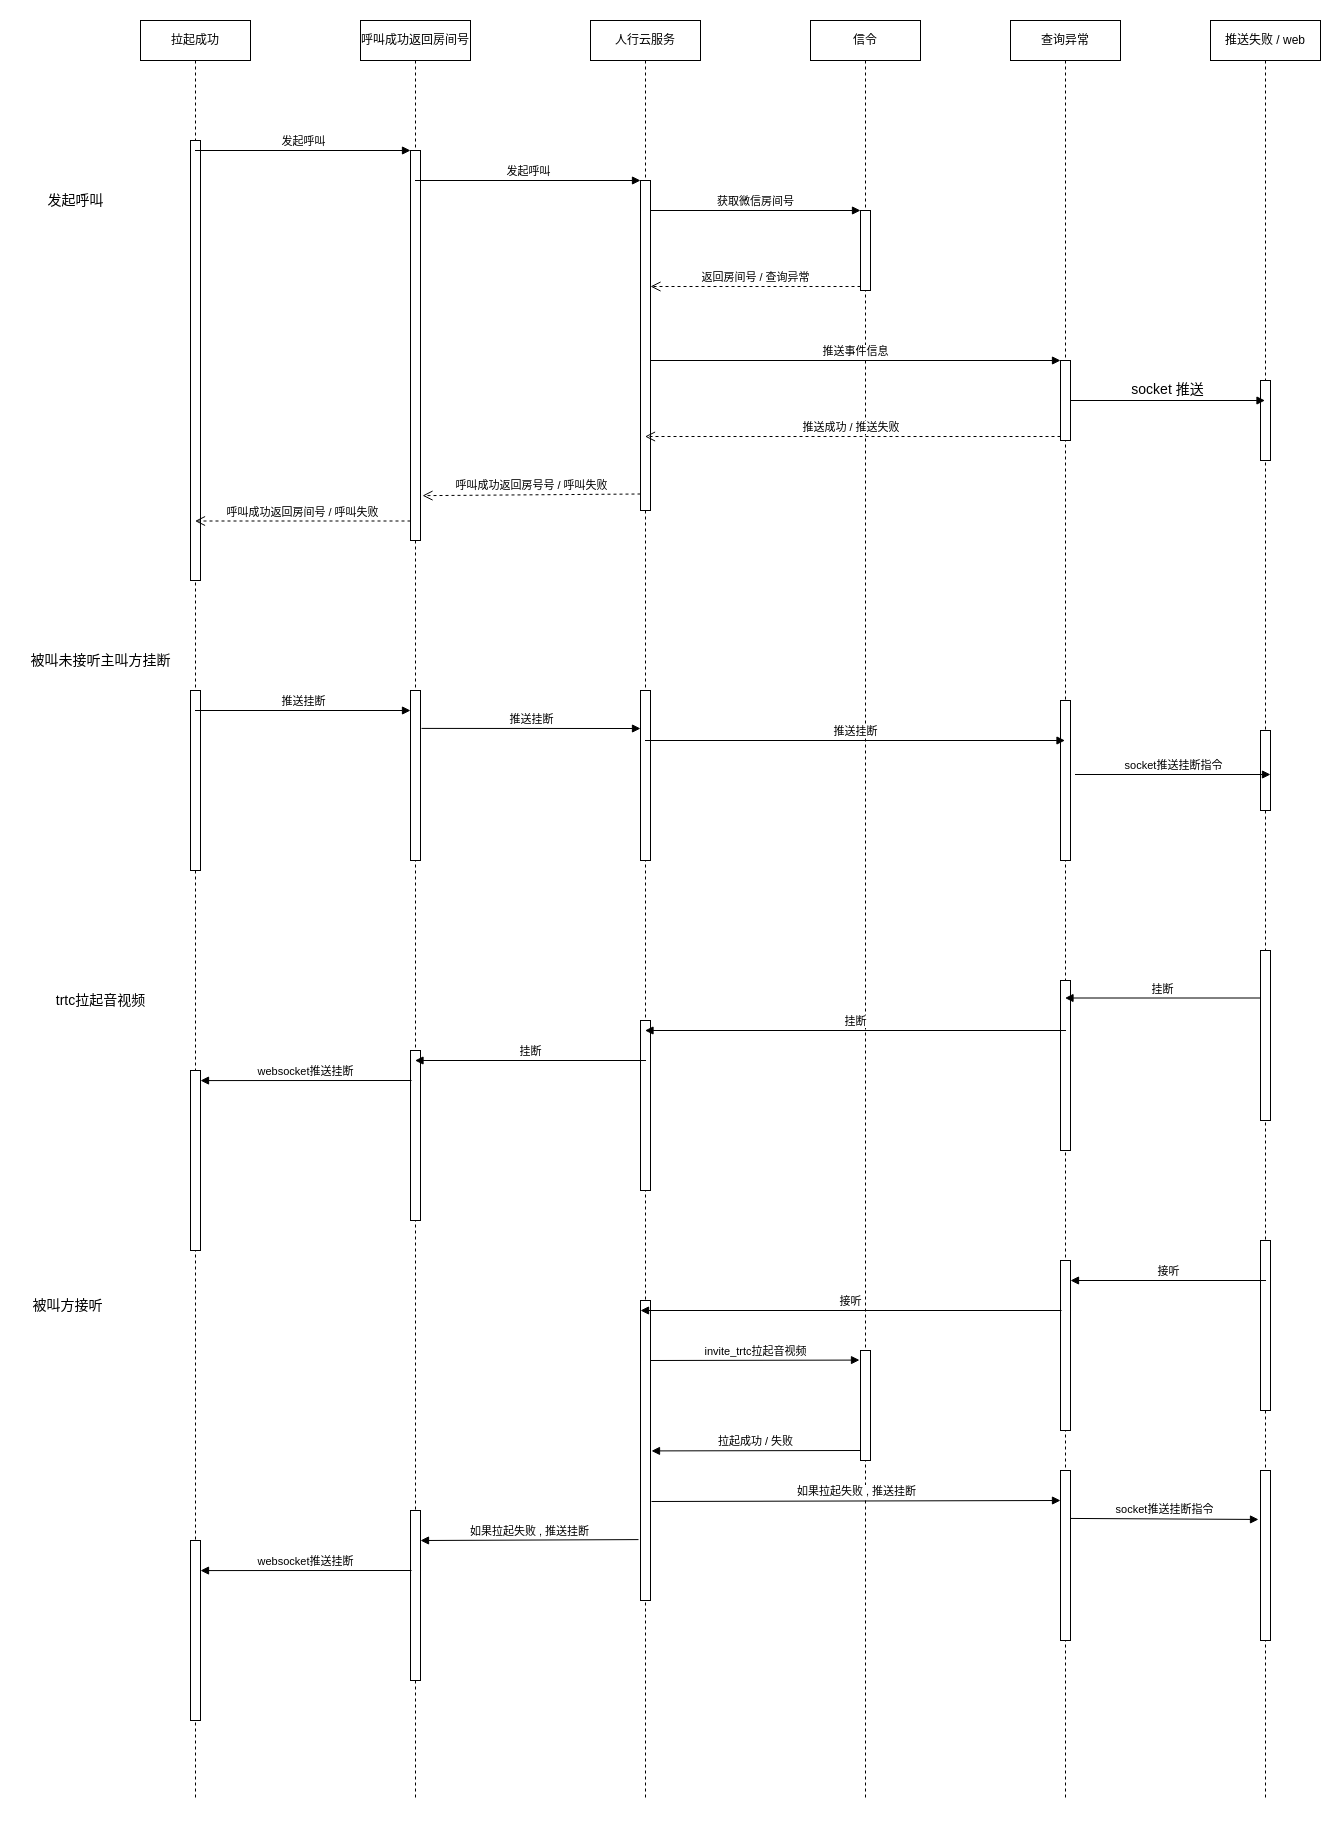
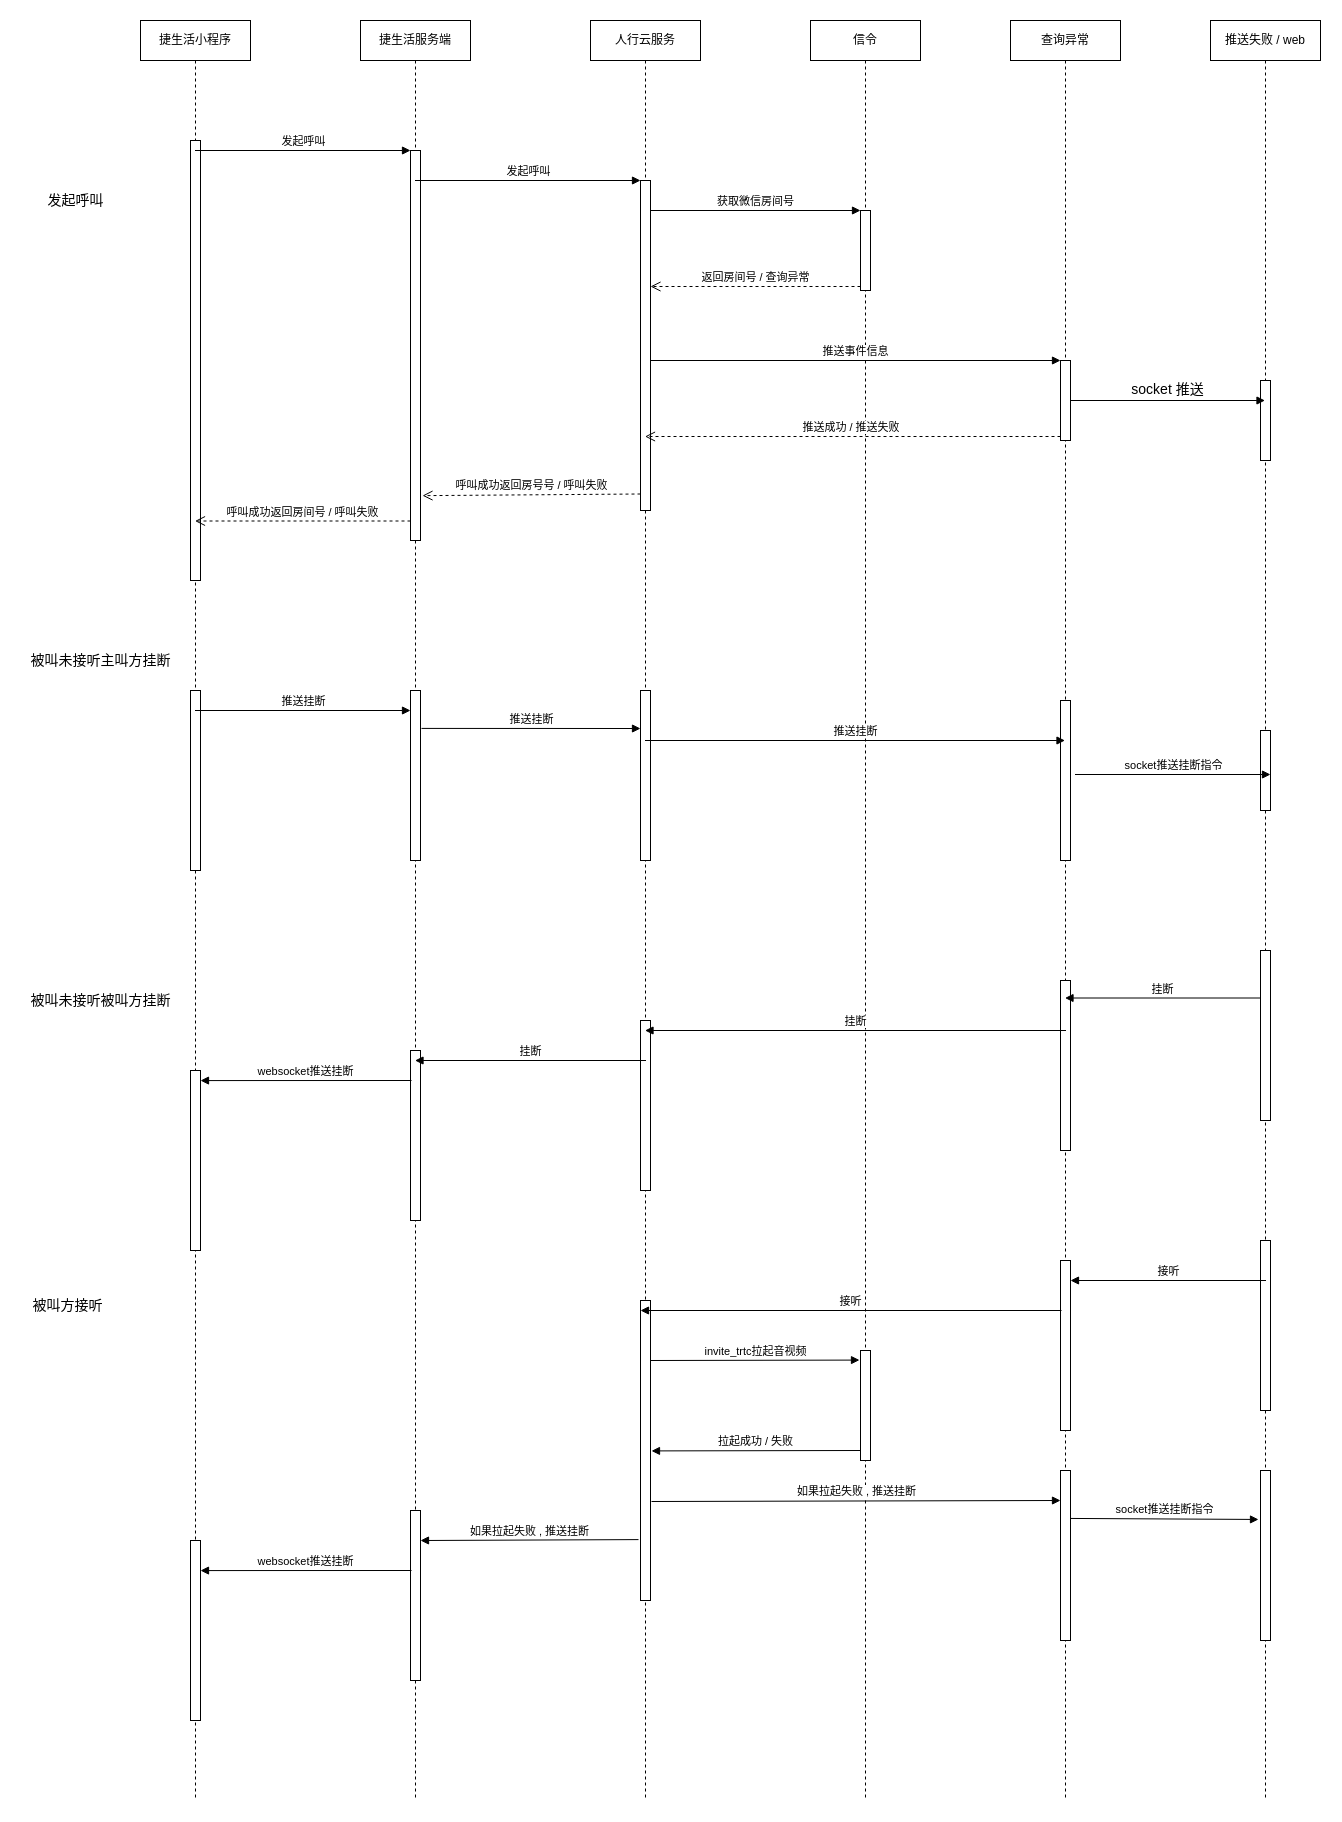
  <mxCell id="0" />
  <mxCell id="1" parent="0" />
- <mxCell id="2" value="拉起成功" style="shape=umlLifeline;perimeter=lifelinePerimeter;whiteSpace=wrap;html=1;container=1;collapsible=0;recursiveResize=0;outlineConnect=0;" vertex="1" parent="1"><mxGeometry x="140" y="20" width="110" height="1780" as="geometry" /></mxCell>
+ <mxCell id="2" value="捷生活小程序" style="shape=umlLifeline;perimeter=lifelinePerimeter;whiteSpace=wrap;html=1;container=1;collapsible=0;recursiveResize=0;outlineConnect=0;" vertex="1" parent="1"><mxGeometry x="140" y="20" width="110" height="1780" as="geometry" /></mxCell>
  <mxCell id="3" value="" style="html=1;points=[];perimeter=orthogonalPerimeter;" vertex="1" parent="2"><mxGeometry x="50" y="120" width="10" height="440" as="geometry" /></mxCell>
  <mxCell id="4" value="" style="html=1;points=[];perimeter=orthogonalPerimeter;" vertex="1" parent="2"><mxGeometry x="50" y="670" width="10" height="180" as="geometry" /></mxCell>
  <mxCell id="5" value="" style="html=1;points=[];perimeter=orthogonalPerimeter;" vertex="1" parent="2"><mxGeometry x="50" y="1050" width="10" height="180" as="geometry" /></mxCell>
  <mxCell id="6" value="" style="html=1;points=[];perimeter=orthogonalPerimeter;" vertex="1" parent="2"><mxGeometry x="50" y="1520" width="10" height="180" as="geometry" /></mxCell>
- <mxCell id="7" value="呼叫成功返回房间号" style="shape=umlLifeline;perimeter=lifelinePerimeter;whiteSpace=wrap;html=1;container=1;collapsible=0;recursiveResize=0;outlineConnect=0;" vertex="1" parent="1"><mxGeometry x="360" y="20" width="110" height="1780" as="geometry" /></mxCell>
+ <mxCell id="7" value="捷生活服务端" style="shape=umlLifeline;perimeter=lifelinePerimeter;whiteSpace=wrap;html=1;container=1;collapsible=0;recursiveResize=0;outlineConnect=0;" vertex="1" parent="1"><mxGeometry x="360" y="20" width="110" height="1780" as="geometry" /></mxCell>
  <mxCell id="8" value="" style="html=1;points=[];perimeter=orthogonalPerimeter;" vertex="1" parent="7"><mxGeometry x="50" y="130" width="10" height="390" as="geometry" /></mxCell>
  <mxCell id="9" value="" style="html=1;points=[];perimeter=orthogonalPerimeter;" vertex="1" parent="7"><mxGeometry x="50" y="670" width="10" height="170" as="geometry" /></mxCell>
  <mxCell id="10" value="推送挂断" style="html=1;verticalAlign=bottom;endArrow=block;entryX=0;entryY=0;rounded=0;" edge="1" parent="7"><mxGeometry relative="1" as="geometry"><mxPoint x="-165.5" y="690.0" as="sourcePoint" /><mxPoint x="50" y="690.0" as="targetPoint" /></mxGeometry></mxCell>
  <mxCell id="11" value="" style="html=1;points=[];perimeter=orthogonalPerimeter;" vertex="1" parent="7"><mxGeometry x="50" y="1030" width="10" height="170" as="geometry" /></mxCell>
  <mxCell id="12" value="" style="html=1;points=[];perimeter=orthogonalPerimeter;" vertex="1" parent="7"><mxGeometry x="50" y="1490" width="10" height="170" as="geometry" /></mxCell>
  <mxCell id="13" value="如果拉起失败 , 推送挂断" style="html=1;verticalAlign=bottom;endArrow=block;rounded=0;exitX=-0.2;exitY=0.797;exitDx=0;exitDy=0;exitPerimeter=0;" edge="1" parent="7" source="19"><mxGeometry width="80" relative="1" as="geometry"><mxPoint x="271" y="1520" as="sourcePoint" /><mxPoint x="60" y="1520" as="targetPoint" /></mxGeometry></mxCell>
  <mxCell id="14" value="人行云服务" style="shape=umlLifeline;perimeter=lifelinePerimeter;whiteSpace=wrap;html=1;container=1;collapsible=0;recursiveResize=0;outlineConnect=0;" vertex="1" parent="1"><mxGeometry x="590" y="20" width="110" height="1780" as="geometry" /></mxCell>
  <mxCell id="15" value="" style="html=1;points=[];perimeter=orthogonalPerimeter;" vertex="1" parent="14"><mxGeometry x="50" y="160" width="10" height="330" as="geometry" /></mxCell>
  <mxCell id="16" value="" style="html=1;points=[];perimeter=orthogonalPerimeter;" vertex="1" parent="14"><mxGeometry x="50" y="670" width="10" height="170" as="geometry" /></mxCell>
  <mxCell id="17" value="推送挂断" style="html=1;verticalAlign=bottom;endArrow=block;entryX=0;entryY=0;rounded=0;exitX=1.1;exitY=0.176;exitDx=0;exitDy=0;exitPerimeter=0;" edge="1" parent="14"><mxGeometry relative="1" as="geometry"><mxPoint x="-169" y="707.92" as="sourcePoint" /><mxPoint x="50" y="708.0" as="targetPoint" /></mxGeometry></mxCell>
  <mxCell id="18" value="" style="html=1;points=[];perimeter=orthogonalPerimeter;" vertex="1" parent="14"><mxGeometry x="50" y="1000" width="10" height="170" as="geometry" /></mxCell>
  <mxCell id="19" value="" style="html=1;points=[];perimeter=orthogonalPerimeter;" vertex="1" parent="14"><mxGeometry x="50" y="1280" width="10" height="300" as="geometry" /></mxCell>
  <mxCell id="20" value="查询异常" style="shape=umlLifeline;perimeter=lifelinePerimeter;whiteSpace=wrap;html=1;container=1;collapsible=0;recursiveResize=0;outlineConnect=0;" vertex="1" parent="1"><mxGeometry x="1010" y="20" width="110" height="1780" as="geometry" /></mxCell>
  <mxCell id="21" value="" style="html=1;points=[];perimeter=orthogonalPerimeter;" vertex="1" parent="20"><mxGeometry x="50" y="340" width="10" height="80" as="geometry" /></mxCell>
  <mxCell id="22" value="" style="html=1;points=[];perimeter=orthogonalPerimeter;" vertex="1" parent="20"><mxGeometry x="50" y="680" width="10" height="160" as="geometry" /></mxCell>
  <mxCell id="23" value="" style="html=1;points=[];perimeter=orthogonalPerimeter;" vertex="1" parent="20"><mxGeometry x="50" y="960" width="10" height="170" as="geometry" /></mxCell>
  <mxCell id="24" value="" style="html=1;points=[];perimeter=orthogonalPerimeter;" vertex="1" parent="20"><mxGeometry x="50" y="1240" width="10" height="170" as="geometry" /></mxCell>
  <mxCell id="25" value="" style="html=1;points=[];perimeter=orthogonalPerimeter;" vertex="1" parent="20"><mxGeometry x="50" y="1450" width="10" height="170" as="geometry" /></mxCell>
  <mxCell id="26" value="推送失败 / web" style="shape=umlLifeline;perimeter=lifelinePerimeter;whiteSpace=wrap;html=1;container=1;collapsible=0;recursiveResize=0;outlineConnect=0;" vertex="1" parent="1"><mxGeometry x="1210" y="20" width="110" height="1780" as="geometry" /></mxCell>
  <mxCell id="27" value="" style="html=1;points=[];perimeter=orthogonalPerimeter;" vertex="1" parent="26"><mxGeometry x="50" y="360" width="10" height="80" as="geometry" /></mxCell>
  <mxCell id="28" value="" style="html=1;points=[];perimeter=orthogonalPerimeter;" vertex="1" parent="26"><mxGeometry x="50" y="710" width="10" height="80" as="geometry" /></mxCell>
  <mxCell id="29" value="" style="html=1;points=[];perimeter=orthogonalPerimeter;" vertex="1" parent="26"><mxGeometry x="50" y="930" width="10" height="170" as="geometry" /></mxCell>
  <mxCell id="30" value="挂断" style="html=1;verticalAlign=bottom;endArrow=block;rounded=0;" edge="1" parent="26"><mxGeometry width="80" relative="1" as="geometry"><mxPoint x="50" y="977.5" as="sourcePoint" /><mxPoint x="-145.5" y="977.5" as="targetPoint" /></mxGeometry></mxCell>
  <mxCell id="31" value="" style="html=1;points=[];perimeter=orthogonalPerimeter;" vertex="1" parent="26"><mxGeometry x="50" y="1220" width="10" height="170" as="geometry" /></mxCell>
  <mxCell id="32" value="" style="html=1;points=[];perimeter=orthogonalPerimeter;" vertex="1" parent="26"><mxGeometry x="50" y="1450" width="10" height="170" as="geometry" /></mxCell>
  <mxCell id="33" value="发起呼叫" style="html=1;verticalAlign=bottom;endArrow=block;entryX=0;entryY=0;rounded=0;" edge="1" target="8" parent="1" source="2"><mxGeometry relative="1" as="geometry"><mxPoint x="340" y="150" as="sourcePoint" /></mxGeometry></mxCell>
  <mxCell id="34" value="呼叫成功返回房间号 / 呼叫失败" style="html=1;verticalAlign=bottom;endArrow=open;dashed=1;endSize=8;exitX=0;exitY=0.95;rounded=0;" edge="1" source="8" parent="1" target="2"><mxGeometry relative="1" as="geometry"><mxPoint x="340" y="226" as="targetPoint" /></mxGeometry></mxCell>
  <mxCell id="35" value="信令" style="shape=umlLifeline;perimeter=lifelinePerimeter;whiteSpace=wrap;html=1;container=1;collapsible=0;recursiveResize=0;outlineConnect=0;" vertex="1" parent="1"><mxGeometry x="810" y="20" width="110" height="1780" as="geometry" /></mxCell>
  <mxCell id="36" value="" style="html=1;points=[];perimeter=orthogonalPerimeter;" vertex="1" parent="35"><mxGeometry x="50" y="190" width="10" height="80" as="geometry" /></mxCell>
  <mxCell id="37" value="推送挂断" style="html=1;verticalAlign=bottom;endArrow=block;rounded=0;" edge="1" parent="35" target="20"><mxGeometry relative="1" as="geometry"><mxPoint x="-165.5" y="720.0" as="sourcePoint" /><mxPoint x="50" y="720.0" as="targetPoint" /></mxGeometry></mxCell>
  <mxCell id="38" value="" style="html=1;points=[];perimeter=orthogonalPerimeter;" vertex="1" parent="35"><mxGeometry x="50" y="1330" width="10" height="110" as="geometry" /></mxCell>
  <mxCell id="39" value="拉起成功 / 失败" style="html=1;verticalAlign=bottom;endArrow=block;entryX=0;entryY=0;rounded=0;" edge="1" parent="35"><mxGeometry relative="1" as="geometry"><mxPoint x="50" y="1430.0" as="sourcePoint" /><mxPoint x="-159" y="1430.42" as="targetPoint" /></mxGeometry></mxCell>
  <mxCell id="40" value="获取微信房间号" style="html=1;verticalAlign=bottom;endArrow=block;entryX=0;entryY=0;rounded=0;" edge="1" target="36" parent="1" source="15"><mxGeometry relative="1" as="geometry"><mxPoint x="660" y="210" as="sourcePoint" /></mxGeometry></mxCell>
  <mxCell id="41" value="返回房间号 / 查询异常" style="html=1;verticalAlign=bottom;endArrow=open;dashed=1;endSize=8;exitX=0;exitY=0.95;rounded=0;" edge="1" source="36" parent="1"><mxGeometry relative="1" as="geometry"><mxPoint x="650" y="286" as="targetPoint" /></mxGeometry></mxCell>
  <mxCell id="42" value="推送事件信息" style="html=1;verticalAlign=bottom;endArrow=block;entryX=0;entryY=0;rounded=0;" edge="1" target="21" parent="1"><mxGeometry relative="1" as="geometry"><mxPoint x="650" y="360" as="sourcePoint" /></mxGeometry></mxCell>
  <mxCell id="43" value="推送成功 / 推送失败&amp;nbsp;" style="html=1;verticalAlign=bottom;endArrow=open;dashed=1;endSize=8;exitX=0;exitY=0.95;rounded=0;" edge="1" source="21" parent="1" target="14"><mxGeometry relative="1" as="geometry"><mxPoint x="990" y="436" as="targetPoint" /></mxGeometry></mxCell>
  <mxCell id="44" value="发起呼叫" style="html=1;verticalAlign=bottom;endArrow=block;entryX=0;entryY=0;rounded=0;" edge="1" target="15" parent="1" source="7"><mxGeometry relative="1" as="geometry"><mxPoint x="570" y="180" as="sourcePoint" /></mxGeometry></mxCell>
  <mxCell id="45" value="呼叫成功返回房号号 / 呼叫失败" style="html=1;verticalAlign=bottom;endArrow=open;dashed=1;endSize=8;exitX=0;exitY=0.95;rounded=0;entryX=1.2;entryY=0.885;entryDx=0;entryDy=0;entryPerimeter=0;" edge="1" source="15" parent="1" target="8"><mxGeometry relative="1" as="geometry"><mxPoint x="430" y="500" as="targetPoint" /></mxGeometry></mxCell>
  <mxCell id="46" value="&lt;font style=&quot;font-size: 14px&quot;&gt;发起呼叫&lt;/font&gt;" style="text;html=1;align=center;verticalAlign=middle;resizable=0;points=[];autosize=1;strokeColor=none;fillColor=none;" vertex="1" parent="1"><mxGeometry x="40" y="190" width="70" height="20" as="geometry" /></mxCell>
  <mxCell id="47" value="&lt;font style=&quot;font-size: 14px&quot;&gt;被叫未接听主叫方挂断&lt;/font&gt;" style="text;html=1;align=center;verticalAlign=middle;resizable=0;points=[];autosize=1;strokeColor=none;fillColor=none;" vertex="1" parent="1"><mxGeometry x="20" y="650" width="160" height="20" as="geometry" /></mxCell>
  <mxCell id="48" value="socket 推送" style="html=1;verticalAlign=bottom;endArrow=block;rounded=0;fontSize=14;" edge="1" parent="1" target="26"><mxGeometry width="80" relative="1" as="geometry"><mxPoint x="1070" y="400" as="sourcePoint" /><mxPoint x="1150" y="400" as="targetPoint" /></mxGeometry></mxCell>
- <mxCell id="49" value="&lt;font style=&quot;font-size: 14px&quot;&gt;trtc拉起音视频&lt;/font&gt;" style="text;html=1;align=center;verticalAlign=middle;resizable=0;points=[];autosize=1;strokeColor=none;fillColor=none;" vertex="1" parent="1"><mxGeometry x="20" y="990" width="160" height="20" as="geometry" /></mxCell>
+ <mxCell id="49" value="&lt;font style=&quot;font-size: 14px&quot;&gt;被叫未接听被叫方挂断&lt;/font&gt;" style="text;html=1;align=center;verticalAlign=middle;resizable=0;points=[];autosize=1;strokeColor=none;fillColor=none;" vertex="1" parent="1"><mxGeometry x="20" y="990" width="160" height="20" as="geometry" /></mxCell>
  <mxCell id="50" value="socket推送挂断指令" style="html=1;verticalAlign=bottom;endArrow=block;rounded=0;" edge="1" parent="1"><mxGeometry width="80" relative="1" as="geometry"><mxPoint x="1074.5" y="774" as="sourcePoint" /><mxPoint x="1270" y="774" as="targetPoint" /></mxGeometry></mxCell>
  <mxCell id="51" value="挂断" style="html=1;verticalAlign=bottom;endArrow=block;rounded=0;" edge="1" parent="1" target="14"><mxGeometry width="80" relative="1" as="geometry"><mxPoint x="1065.5" y="1030" as="sourcePoint" /><mxPoint x="870" y="1030" as="targetPoint" /></mxGeometry></mxCell>
  <mxCell id="52" value="挂断" style="html=1;verticalAlign=bottom;endArrow=block;rounded=0;" edge="1" parent="1" target="7"><mxGeometry width="80" relative="1" as="geometry"><mxPoint x="645.5" y="1060" as="sourcePoint" /><mxPoint x="450" y="1060" as="targetPoint" /></mxGeometry></mxCell>
  <mxCell id="53" value="websocket推送挂断" style="html=1;verticalAlign=bottom;endArrow=block;rounded=0;entryX=1;entryY=0.056;entryDx=0;entryDy=0;entryPerimeter=0;" edge="1" parent="1" target="5"><mxGeometry width="80" relative="1" as="geometry"><mxPoint x="411" y="1080" as="sourcePoint" /><mxPoint x="210" y="1080" as="targetPoint" /></mxGeometry></mxCell>
  <mxCell id="54" value="&lt;span style=&quot;font-size: 14px&quot;&gt;&amp;nbsp;被叫方接听&lt;/span&gt;" style="text;html=1;align=center;verticalAlign=middle;resizable=0;points=[];autosize=1;strokeColor=none;fillColor=none;" vertex="1" parent="1"><mxGeometry x="20" y="1295" width="90" height="20" as="geometry" /></mxCell>
  <mxCell id="55" value="接听" style="html=1;verticalAlign=bottom;endArrow=block;rounded=0;" edge="1" parent="1"><mxGeometry width="80" relative="1" as="geometry"><mxPoint x="1265.5" y="1280" as="sourcePoint" /><mxPoint x="1070" y="1280" as="targetPoint" /></mxGeometry></mxCell>
  <mxCell id="56" value="接听" style="html=1;verticalAlign=bottom;endArrow=block;rounded=0;" edge="1" parent="1"><mxGeometry width="80" relative="1" as="geometry"><mxPoint x="1061" y="1310" as="sourcePoint" /><mxPoint x="640" y="1310" as="targetPoint" /></mxGeometry></mxCell>
  <mxCell id="57" value="invite_trtc拉起音视频" style="html=1;verticalAlign=bottom;endArrow=block;entryX=0;entryY=0;rounded=0;" edge="1" parent="1"><mxGeometry relative="1" as="geometry"><mxPoint x="650" y="1360" as="sourcePoint" /><mxPoint x="859" y="1359.58" as="targetPoint" /></mxGeometry></mxCell>
  <mxCell id="58" value="如果拉起失败 , 推送挂断" style="html=1;verticalAlign=bottom;endArrow=block;rounded=0;exitX=1.1;exitY=0.67;exitDx=0;exitDy=0;exitPerimeter=0;" edge="1" parent="1" source="19"><mxGeometry relative="1" as="geometry"><mxPoint x="660" y="1500" as="sourcePoint" /><mxPoint x="1060" y="1500" as="targetPoint" /></mxGeometry></mxCell>
  <mxCell id="59" value="socket推送挂断指令" style="html=1;verticalAlign=bottom;endArrow=block;rounded=0;entryX=-0.2;entryY=0.288;entryDx=0;entryDy=0;entryPerimeter=0;exitX=1;exitY=0.282;exitDx=0;exitDy=0;exitPerimeter=0;" edge="1" parent="1" source="25" target="32"><mxGeometry width="80" relative="1" as="geometry"><mxPoint x="1074.5" y="1520" as="sourcePoint" /><mxPoint x="1250" y="1520" as="targetPoint" /></mxGeometry></mxCell>
  <mxCell id="60" value="" style="html=1;points=[];perimeter=orthogonalPerimeter;" vertex="1" parent="1"><mxGeometry x="190" y="1070" width="10" height="180" as="geometry" /></mxCell>
  <mxCell id="61" value="websocket推送挂断" style="html=1;verticalAlign=bottom;endArrow=block;rounded=0;entryX=1;entryY=0.056;entryDx=0;entryDy=0;entryPerimeter=0;" edge="1" parent="1"><mxGeometry width="80" relative="1" as="geometry"><mxPoint x="411" y="1570" as="sourcePoint" /><mxPoint x="200" y="1570.08" as="targetPoint" /></mxGeometry></mxCell>
